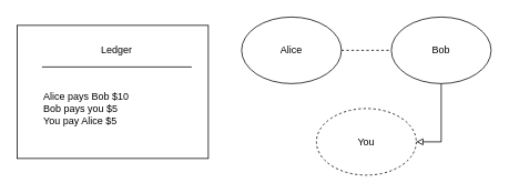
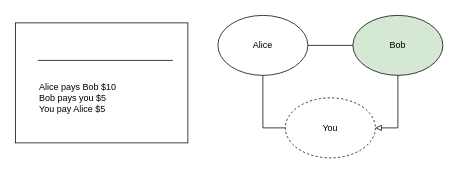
  <mxCell id="0" />
  <mxCell id="1" parent="0" />
  <mxCell id="2" value="" style="group" vertex="1" connectable="0" parent="1"><mxGeometry x="290" y="20" width="300" height="190" as="geometry" /></mxCell>
  <mxCell id="3" value="Alice" style="ellipse;whiteSpace=wrap;html=1;" vertex="1" parent="2"><mxGeometry width="120" height="80" as="geometry" /></mxCell>
- <mxCell id="4" value="Bob" style="ellipse;whiteSpace=wrap;html=1;" vertex="1" parent="2"><mxGeometry x="180" width="120" height="80" as="geometry" /></mxCell>
- <mxCell id="5" value="" style="edgeStyle=orthogonalEdgeStyle;rounded=0;orthogonalLoop=1;jettySize=auto;html=1;endArrow=none;endFill=0;dashed=1;" edge="1" parent="2" source="3" target="4"><mxGeometry relative="1" as="geometry" /></mxCell>
+ <mxCell id="4" value="Bob" style="ellipse;whiteSpace=wrap;html=1;fillColor=#d5e8d4;" vertex="1" parent="2"><mxGeometry x="180" width="120" height="80" as="geometry" /></mxCell>
+ <mxCell id="5" value="" style="edgeStyle=orthogonalEdgeStyle;rounded=0;orthogonalLoop=1;jettySize=auto;html=1;endArrow=none;endFill=0;" edge="1" parent="2" source="3" target="4"><mxGeometry relative="1" as="geometry" /></mxCell>
  <mxCell id="6" value="You" style="ellipse;whiteSpace=wrap;html=1;dashed=1;" vertex="1" parent="2"><mxGeometry x="90" y="110" width="120" height="80" as="geometry" /></mxCell>
+ <mxCell id="7" value="" style="edgeStyle=orthogonalEdgeStyle;rounded=0;orthogonalLoop=1;jettySize=auto;html=1;entryX=0;entryY=0.5;entryDx=0;entryDy=0;endArrow=none;endFill=0;" edge="1" parent="2" source="3" target="6"><mxGeometry relative="1" as="geometry"><mxPoint x="60" y="160" as="targetPoint" /></mxGeometry></mxCell>
  <mxCell id="8" value="" style="edgeStyle=orthogonalEdgeStyle;rounded=0;orthogonalLoop=1;jettySize=auto;html=1;entryX=1;entryY=0.5;entryDx=0;entryDy=0;endArrow=block;endFill=0;" edge="1" parent="2" source="4" target="6"><mxGeometry relative="1" as="geometry"><mxPoint x="240" y="160" as="targetPoint" /></mxGeometry></mxCell>
  <mxCell id="9" value="" style="group" vertex="1" connectable="0" parent="1"><mxGeometry x="20" y="30" width="230" height="160" as="geometry" /></mxCell>
  <mxCell id="10" value="" style="whiteSpace=wrap;html=1;" vertex="1" parent="9"><mxGeometry width="230" height="160" as="geometry" /></mxCell>
- <mxCell id="11" value="Ledger" style="text;html=1;strokeColor=none;fillColor=none;align=center;verticalAlign=middle;whiteSpace=wrap;rounded=0;" vertex="1" parent="9"><mxGeometry x="100" y="20" width="40" height="20" as="geometry" /></mxCell>
  <mxCell id="12" value="" style="endArrow=none;html=1;" edge="1" parent="9"><mxGeometry width="50" height="50" relative="1" as="geometry"><mxPoint x="30" y="50" as="sourcePoint" /><mxPoint x="210" y="50" as="targetPoint" /></mxGeometry></mxCell>
  <mxCell id="13" value="Alice pays Bob $10&lt;br&gt;Bob pays you $5&lt;br&gt;You pay Alice $5" style="text;html=1;strokeColor=none;fillColor=none;align=left;verticalAlign=middle;whiteSpace=wrap;rounded=0;" vertex="1" parent="9"><mxGeometry x="30" y="75" width="120" height="50" as="geometry" /></mxCell>
